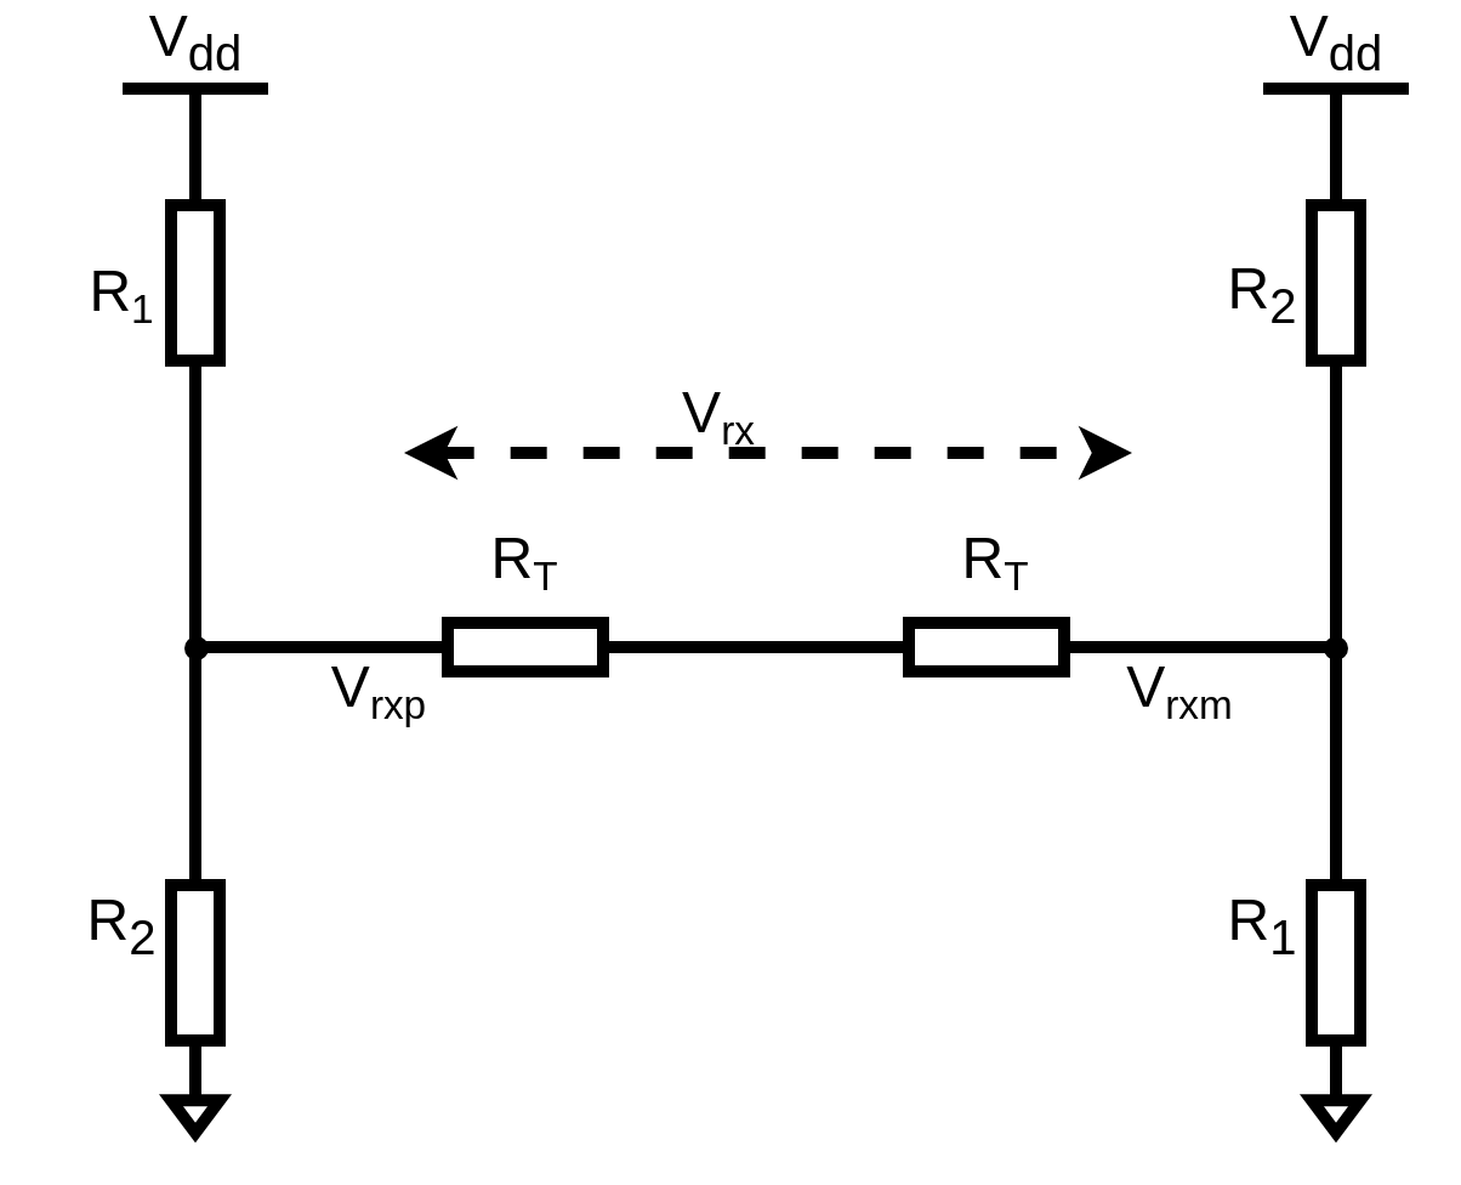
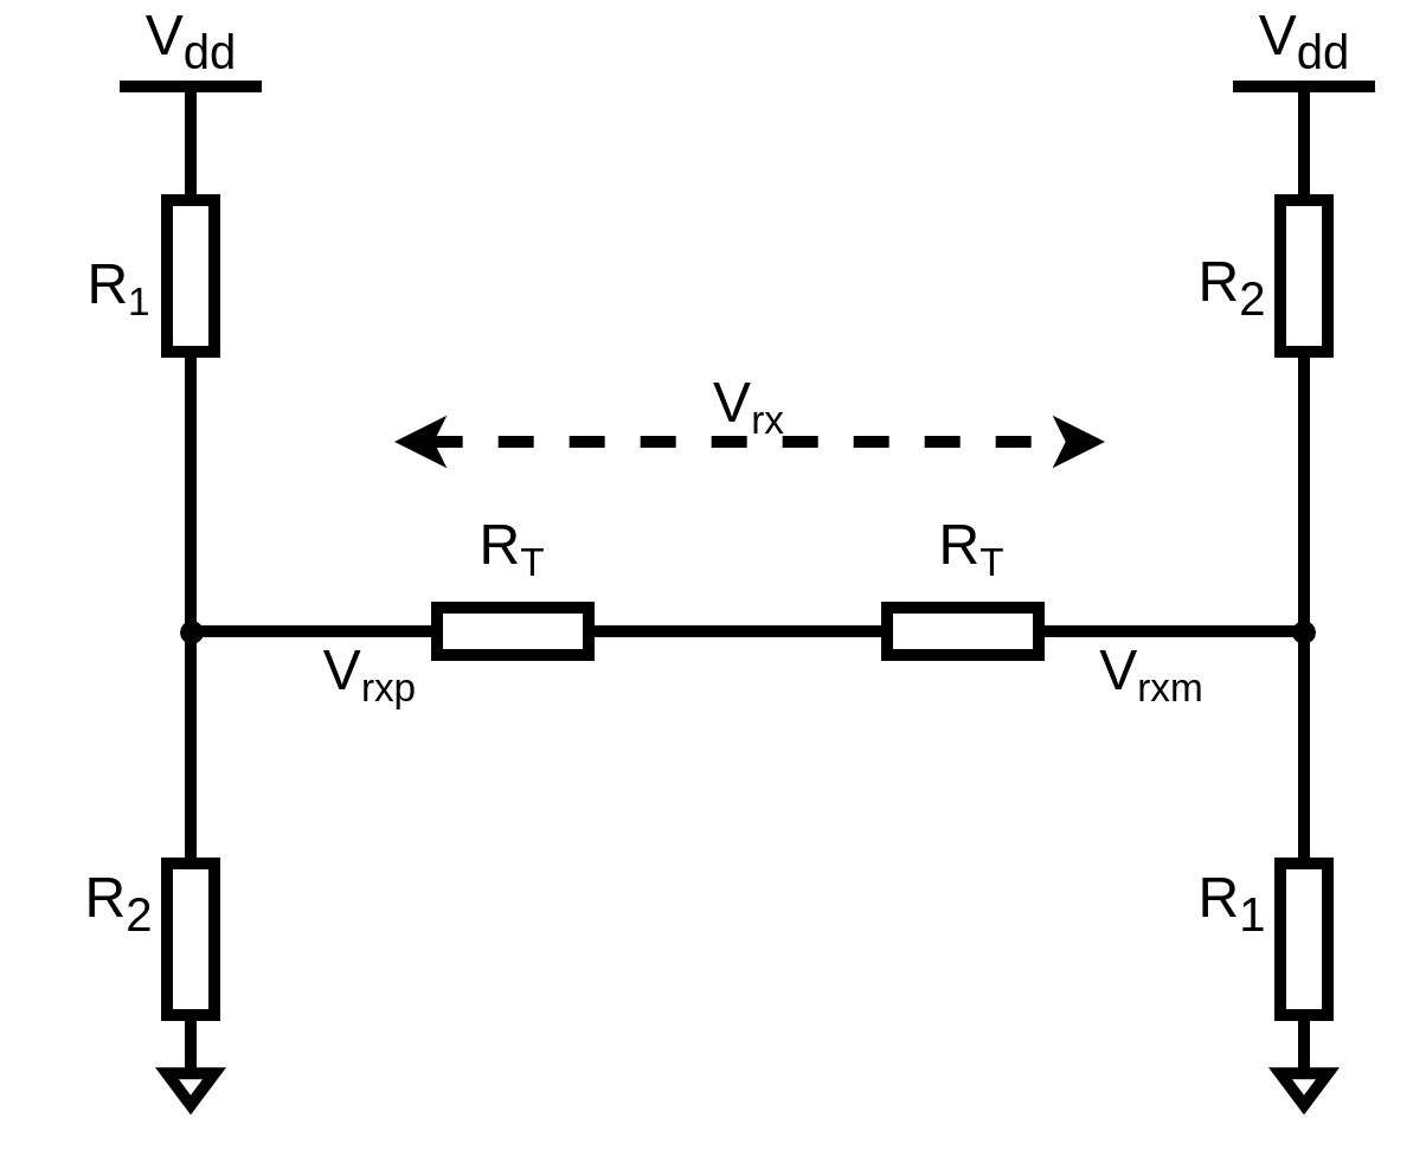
  <mxCell id="0" />
  <mxCell id="1" parent="0" />
  <mxCell id="2" value="" style="pointerEvents=1;verticalLabelPosition=bottom;shadow=0;dashed=0;align=center;html=1;verticalAlign=top;shape=mxgraph.electrical.resistors.resistor_1;direction=south;strokeWidth=5;" vertex="1" parent="1"><mxGeometry x="70" y="50" width="20" height="100" as="geometry" /></mxCell>
  <mxCell id="3" value="" style="pointerEvents=1;verticalLabelPosition=bottom;shadow=0;dashed=0;align=center;html=1;verticalAlign=top;shape=mxgraph.electrical.resistors.resistor_1;direction=south;strokeWidth=5;" vertex="1" parent="1"><mxGeometry x="70" y="330" width="20" height="100" as="geometry" /></mxCell>
  <mxCell id="4" value="" style="pointerEvents=1;verticalLabelPosition=bottom;shadow=0;dashed=0;align=center;html=1;verticalAlign=top;shape=mxgraph.electrical.resistors.resistor_1;direction=south;strokeWidth=5;" vertex="1" parent="1"><mxGeometry x="540" y="50" width="20" height="100" as="geometry" /></mxCell>
  <mxCell id="5" value="" style="pointerEvents=1;verticalLabelPosition=bottom;shadow=0;dashed=0;align=center;html=1;verticalAlign=top;shape=mxgraph.electrical.resistors.resistor_1;direction=south;strokeWidth=5;" vertex="1" parent="1"><mxGeometry x="540" y="330" width="20" height="100" as="geometry" /></mxCell>
  <mxCell id="6" value="" style="pointerEvents=1;verticalLabelPosition=bottom;shadow=0;dashed=0;align=center;html=1;verticalAlign=top;shape=mxgraph.electrical.resistors.resistor_1;direction=west;strokeWidth=5;" vertex="1" parent="1"><mxGeometry x="166" y="240" width="100" height="20" as="geometry" /></mxCell>
  <mxCell id="7" value="" style="pointerEvents=1;verticalLabelPosition=bottom;shadow=0;dashed=0;align=center;html=1;verticalAlign=top;shape=mxgraph.electrical.resistors.resistor_1;direction=west;strokeWidth=5;" vertex="1" parent="1"><mxGeometry x="356" y="240" width="100" height="20" as="geometry" /></mxCell>
  <mxCell id="8" value="" style="endArrow=none;html=1;rounded=0;exitX=0;exitY=0.5;exitDx=0;exitDy=0;exitPerimeter=0;strokeWidth=5;" edge="1" parent="1" source="3"><mxGeometry width="50" height="50" relative="1" as="geometry"><mxPoint x="30" y="200" as="sourcePoint" /><mxPoint x="80" y="150" as="targetPoint" /></mxGeometry></mxCell>
  <mxCell id="9" value="" style="endArrow=none;html=1;rounded=0;exitX=0;exitY=0.5;exitDx=0;exitDy=0;exitPerimeter=0;strokeWidth=5;" edge="1" parent="1"><mxGeometry width="50" height="50" relative="1" as="geometry"><mxPoint x="550" y="330" as="sourcePoint" /><mxPoint x="550" y="150" as="targetPoint" /></mxGeometry></mxCell>
  <mxCell id="10" value="" style="endArrow=none;html=1;rounded=0;exitX=0;exitY=0.5;exitDx=0;exitDy=0;exitPerimeter=0;entryX=1;entryY=0.5;entryDx=0;entryDy=0;entryPerimeter=0;strokeWidth=5;" edge="1" parent="1" source="6" target="7"><mxGeometry width="50" height="50" relative="1" as="geometry"><mxPoint x="280" y="250" as="sourcePoint" /><mxPoint x="330" y="200" as="targetPoint" /></mxGeometry></mxCell>
  <mxCell id="11" value="" style="endArrow=none;html=1;rounded=0;entryX=1;entryY=0.5;entryDx=0;entryDy=0;entryPerimeter=0;strokeWidth=5;" edge="1" parent="1" target="6"><mxGeometry width="50" height="50" relative="1" as="geometry"><mxPoint x="80" y="250" as="sourcePoint" /><mxPoint x="160" y="250" as="targetPoint" /></mxGeometry></mxCell>
  <mxCell id="12" value="" style="endArrow=none;html=1;rounded=0;strokeWidth=5;" edge="1" parent="1"><mxGeometry width="50" height="50" relative="1" as="geometry"><mxPoint x="456" y="249.99" as="sourcePoint" /><mxPoint x="550" y="250" as="targetPoint" /></mxGeometry></mxCell>
  <mxCell id="13" value="V&lt;sub&gt;dd&lt;/sub&gt;" style="verticalLabelPosition=top;verticalAlign=bottom;shape=mxgraph.electrical.signal_sources.vdd;shadow=0;dashed=0;align=center;strokeWidth=5;fontSize=24;html=1;flipV=1;" vertex="1" parent="1"><mxGeometry x="50" y="20" width="60" height="40" as="geometry" /></mxCell>
  <mxCell id="14" value="V&lt;sub&gt;dd&lt;/sub&gt;" style="verticalLabelPosition=top;verticalAlign=bottom;shape=mxgraph.electrical.signal_sources.vdd;shadow=0;dashed=0;align=center;strokeWidth=5;fontSize=24;html=1;flipV=1;" vertex="1" parent="1"><mxGeometry x="520" y="20" width="60" height="40" as="geometry" /></mxCell>
  <mxCell id="15" value="" style="pointerEvents=1;verticalLabelPosition=bottom;shadow=0;dashed=0;align=center;html=1;verticalAlign=top;shape=mxgraph.electrical.signal_sources.signal_ground;strokeWidth=5;" vertex="1" parent="1"><mxGeometry x="70" y="430" width="20" height="20" as="geometry" /></mxCell>
  <mxCell id="16" value="" style="pointerEvents=1;verticalLabelPosition=bottom;shadow=0;dashed=0;align=center;html=1;verticalAlign=top;shape=mxgraph.electrical.signal_sources.signal_ground;strokeWidth=5;" vertex="1" parent="1"><mxGeometry x="540" y="430" width="20" height="20" as="geometry" /></mxCell>
  <mxCell id="17" value="&lt;font style=&quot;font-size: 24px;&quot;&gt;R&lt;sub&gt;2&lt;/sub&gt;&lt;/font&gt;" style="text;html=1;strokeColor=none;fillColor=none;align=center;verticalAlign=middle;whiteSpace=wrap;rounded=0;strokeWidth=5;" vertex="1" parent="1"><mxGeometry x="20" y="350" width="60" height="30" as="geometry" /></mxCell>
  <mxCell id="18" value="&lt;font style=&quot;&quot;&gt;&lt;font style=&quot;font-size: 24px;&quot;&gt;R&lt;/font&gt;&lt;font style=&quot;font-size: 20px;&quot;&gt;&lt;sub&gt;1&lt;/sub&gt;&lt;/font&gt;&lt;/font&gt;" style="text;html=1;strokeColor=none;fillColor=none;align=center;verticalAlign=middle;whiteSpace=wrap;rounded=0;strokeWidth=5;" vertex="1" parent="1"><mxGeometry x="20" y="90" width="60" height="30" as="geometry" /></mxCell>
  <mxCell id="19" value="&lt;font style=&quot;font-size: 24px;&quot;&gt;&lt;font style=&quot;font-size: 24px;&quot;&gt;R&lt;/font&gt;&lt;font style=&quot;font-size: 24px;&quot;&gt;&lt;sub style=&quot;&quot;&gt;1&lt;/sub&gt;&lt;/font&gt;&lt;/font&gt;" style="text;html=1;strokeColor=none;fillColor=none;align=center;verticalAlign=middle;whiteSpace=wrap;rounded=0;strokeWidth=5;" vertex="1" parent="1"><mxGeometry x="490" y="350" width="60" height="30" as="geometry" /></mxCell>
  <mxCell id="20" value="&lt;font style=&quot;font-size: 24px;&quot;&gt;R&lt;sub&gt;2&lt;/sub&gt;&lt;/font&gt;" style="text;html=1;strokeColor=none;fillColor=none;align=center;verticalAlign=middle;whiteSpace=wrap;rounded=0;strokeWidth=5;" vertex="1" parent="1"><mxGeometry x="490" y="90" width="60" height="30" as="geometry" /></mxCell>
  <mxCell id="21" value="&lt;font style=&quot;font-size: 24px;&quot;&gt;R&lt;/font&gt;&lt;font style=&quot;font-size: 20px;&quot;&gt;&lt;sub&gt;T&lt;/sub&gt;&lt;/font&gt;" style="text;html=1;strokeColor=none;fillColor=none;align=center;verticalAlign=middle;whiteSpace=wrap;rounded=0;strokeWidth=5;" vertex="1" parent="1"><mxGeometry x="186" y="200" width="60" height="30" as="geometry" /></mxCell>
  <mxCell id="22" value="&lt;font style=&quot;font-size: 24px;&quot;&gt;R&lt;/font&gt;&lt;font style=&quot;font-size: 20px;&quot;&gt;&lt;sub&gt;T&lt;/sub&gt;&lt;/font&gt;" style="text;html=1;strokeColor=none;fillColor=none;align=center;verticalAlign=middle;whiteSpace=wrap;rounded=0;strokeWidth=5;" vertex="1" parent="1"><mxGeometry x="380" y="200" width="60" height="30" as="geometry" /></mxCell>
  <mxCell id="23" value="&lt;font style=&quot;font-size: 24px;&quot;&gt;V&lt;/font&gt;&lt;font style=&quot;font-size: 20px;&quot;&gt;&lt;sub&gt;rxp&lt;/sub&gt;&lt;/font&gt;" style="text;html=1;strokeColor=none;fillColor=none;align=center;verticalAlign=middle;whiteSpace=wrap;rounded=0;strokeWidth=5;" vertex="1" parent="1"><mxGeometry x="126" y="253" width="60" height="30" as="geometry" /></mxCell>
  <mxCell id="24" value="&lt;font style=&quot;font-size: 24px;&quot;&gt;V&lt;/font&gt;&lt;font style=&quot;font-size: 20px;&quot;&gt;&lt;sub&gt;rxm&lt;/sub&gt;&lt;/font&gt;" style="text;html=1;strokeColor=none;fillColor=none;align=center;verticalAlign=middle;whiteSpace=wrap;rounded=0;strokeWidth=5;" vertex="1" parent="1"><mxGeometry x="456" y="253" width="60" height="30" as="geometry" /></mxCell>
  <mxCell id="25" value="" style="ellipse;whiteSpace=wrap;html=1;aspect=fixed;fontSize=24;strokeWidth=5;fillColor=#000000;" vertex="1" parent="1"><mxGeometry x="78" y="248" width="5" height="5" as="geometry" /></mxCell>
  <mxCell id="26" value="" style="ellipse;whiteSpace=wrap;html=1;aspect=fixed;fontSize=24;strokeWidth=5;fillColor=#000000;" vertex="1" parent="1"><mxGeometry x="547.5" y="248" width="5" height="5" as="geometry" /></mxCell>
  <mxCell id="27" value="" style="endArrow=classic;startArrow=classic;html=1;rounded=0;fontSize=24;strokeWidth=5;dashed=1;" edge="1" parent="1"><mxGeometry width="50" height="50" relative="1" as="geometry"><mxPoint x="166" y="170" as="sourcePoint" /><mxPoint x="466" y="170" as="targetPoint" /></mxGeometry></mxCell>
- <mxCell id="28" value="&lt;font style=&quot;font-size: 24px;&quot;&gt;V&lt;/font&gt;&lt;font style=&quot;font-size: 20px;&quot;&gt;&lt;sub&gt;rx&lt;/sub&gt;&lt;/font&gt;" style="text;html=1;strokeColor=none;fillColor=none;align=center;verticalAlign=middle;whiteSpace=wrap;rounded=0;strokeWidth=5;" vertex="1" parent="1"><mxGeometry x="266" y="140" width="60" height="30" as="geometry" /></mxCell>
+ <mxCell id="28" value="&lt;font style=&quot;font-size: 24px;&quot;&gt;V&lt;/font&gt;&lt;font style=&quot;font-size: 20px;&quot;&gt;&lt;sub&gt;rx&lt;/sub&gt;&lt;/font&gt;" style="text;html=1;strokeColor=none;fillColor=none;align=center;verticalAlign=middle;whiteSpace=wrap;rounded=0;strokeWidth=5;" vertex="1" parent="1"><mxGeometry x="286" y="140" width="60" height="30" as="geometry" /></mxCell>
